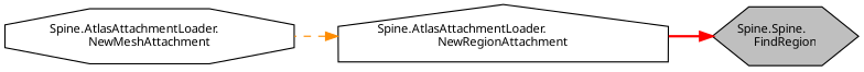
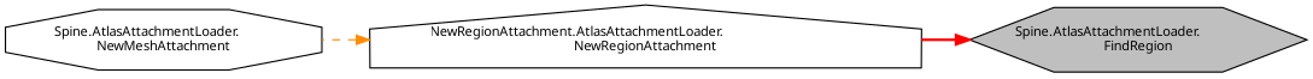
  digraph {
    fontname="Noto Sans"
    rankdir=RL
    node [color=black fillcolor=white fontname="Noto Sans" fontsize=10 style=filled]
    edge [dir=back fontname="Noto Sans" fontsize=10 labelfontname=Helvetica labelfontsize=10]
-   n1 [fillcolor=grey75 fontcolor=black height=0.2 label="Spine.Spine.\lFindRegion" shape=hexagon width=0.4]
-   n2 [height=0.2 label="Spine.AtlasAttachmentLoader.\lNewRegionAttachment" shape=house width=0.4]
+   n1 [fillcolor=grey75 fontcolor=black height=0.2 label="Spine.AtlasAttachmentLoader.\lFindRegion" shape=hexagon width=0.4]
+   n2 [height=0.2 label="NewRegionAttachment.AtlasAttachmentLoader.\lNewRegionAttachment" shape=house width=0.4]
    n3 [height=0.2 label="Spine.AtlasAttachmentLoader.\lNewMeshAttachment" shape=octagon width=0.4]
    n1 -> n2 [color=red style=bold]
    n2 -> n3 [color=darkorange style=dashed]
  }
